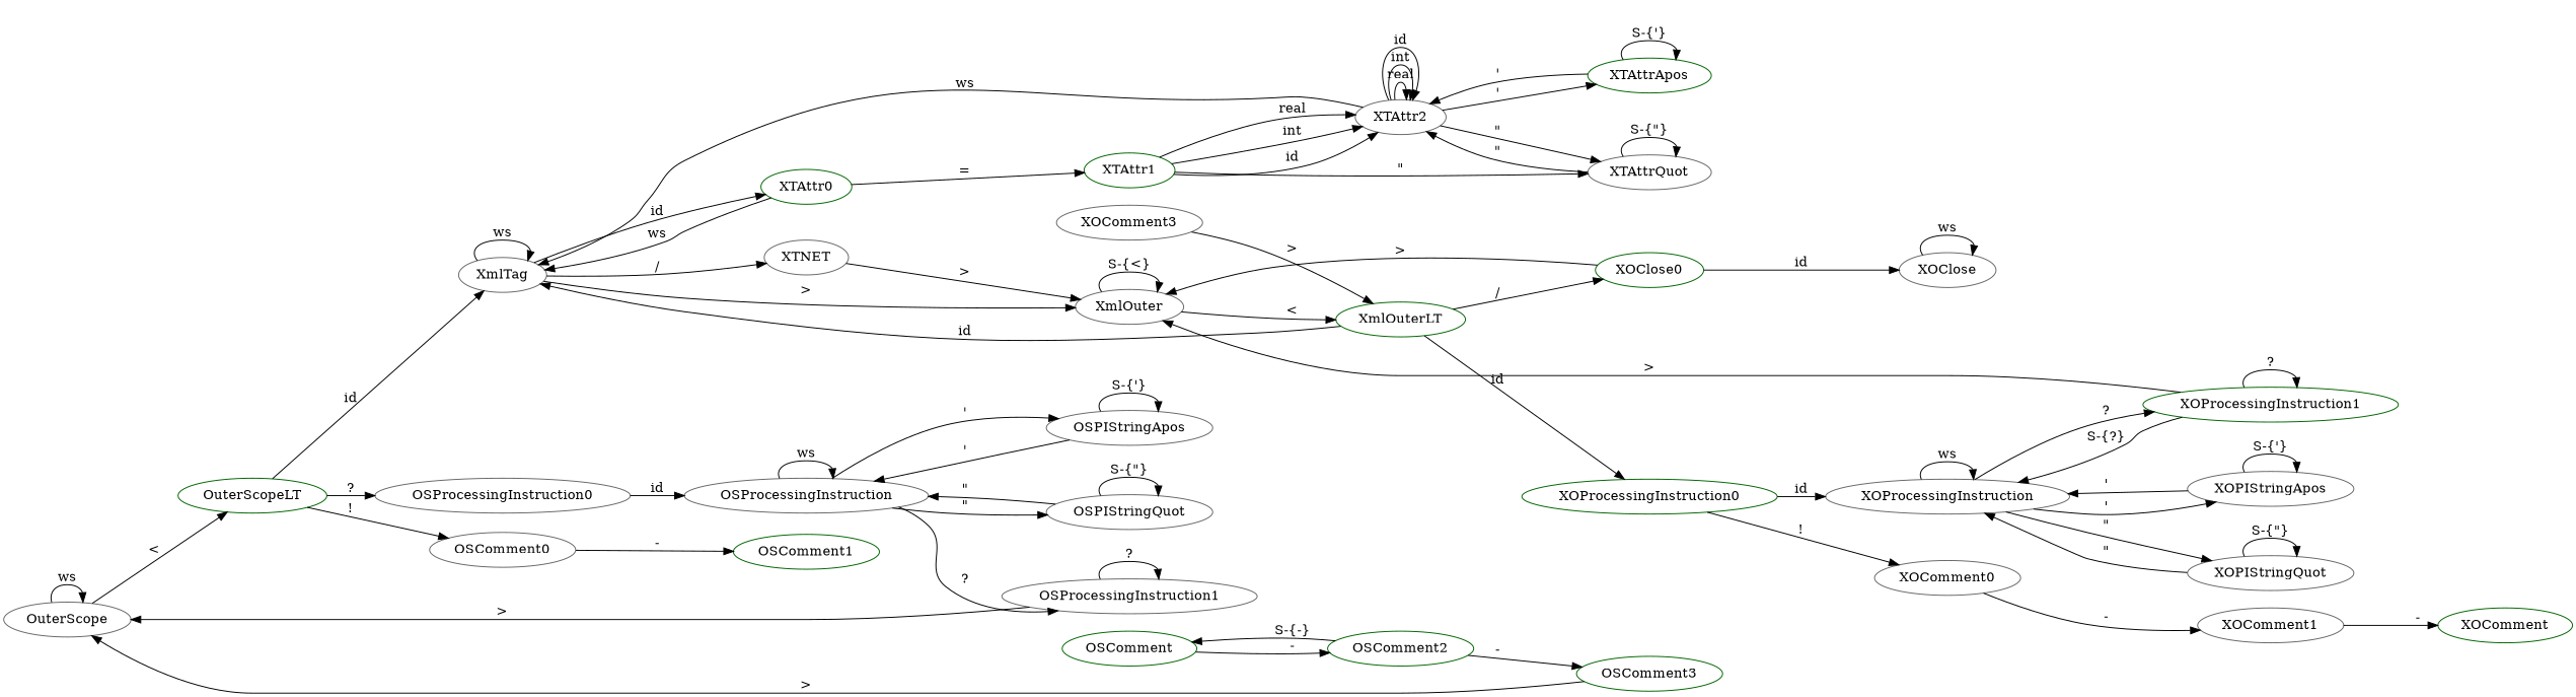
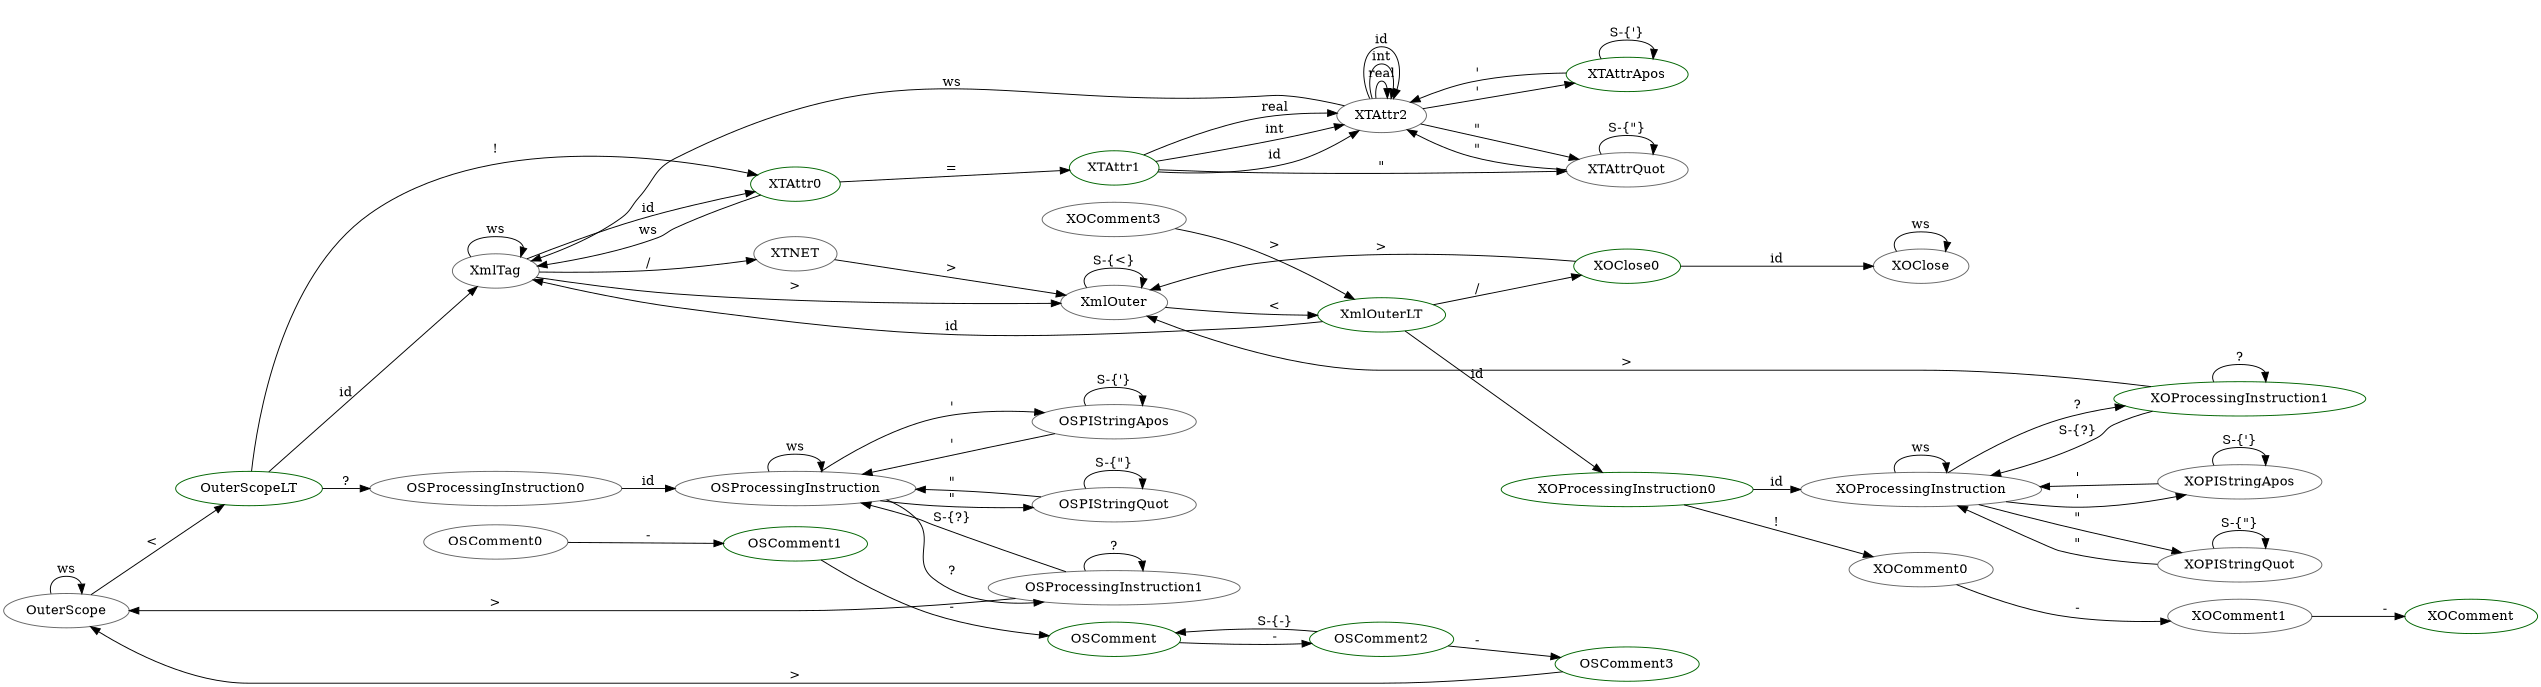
  digraph {
    rankdir=LR
    node [color=gray40]
    OuterScope
    OuterScopeLT [color=darkgreen]
    OSComment0
    OSProcessingInstruction0
    XmlTag
    OSComment1 [color=darkgreen]
    OSProcessingInstruction
    XmlOuter
    XTNET
    XTAttr0 [color=darkgreen]
    OSComment [color=darkgreen]
    OSComment2 [color=darkgreen]
    OSComment3 [color=darkgreen]
    OSProcessingInstruction1
    OSPIStringQuot
    OSPIStringApos
    XmlOuterLT [color=darkgreen]
    XOClose0 [color=darkgreen]
    XOProcessingInstruction0 [color=darkgreen]
    XOClose
    XOComment0
    XOComment1
    XOProcessingInstruction
    XOComment [color=darkgreen]
    XOComment3
    XOProcessingInstruction1 [color=darkgreen]
    XOPIStringQuot
    XOPIStringApos
    XTAttr1 [color=darkgreen]
    XTAttr2
    XTAttrQuot
    XTAttrApos [color=darkgreen]
    OuterScope -> OuterScope [label=ws]
    OuterScope -> OuterScopeLT [label="<"]
-   OuterScopeLT -> OSComment0 [label="!"]
+   OuterScopeLT -> XTAttr0 [label="!"]
    OuterScopeLT -> OSProcessingInstruction0 [label="?"]
    OuterScopeLT -> XmlTag [label=id]
    OSComment0 -> OSComment1 [label="-"]
    OSProcessingInstruction0 -> OSProcessingInstruction [label=id]
    XmlTag -> XmlTag [label=ws]
    XmlTag -> XmlOuter [label=">"]
    XmlTag -> XTNET [label="/"]
    XmlTag -> XTAttr0 [label=id]
+   OSComment1 -> OSComment [label="-"]
    OSProcessingInstruction -> OSProcessingInstruction [label=ws]
    OSProcessingInstruction -> OSProcessingInstruction1 [label="?"]
    OSProcessingInstruction -> OSPIStringQuot [label="\""]
    OSProcessingInstruction -> OSPIStringApos [label="'"]
    XmlOuter -> XmlOuter [label="S-{<}"]
    XmlOuter -> XmlOuterLT [label="<"]
    XTNET -> XmlOuter [label=">"]
    XTAttr0 -> XmlTag [label=ws]
    XTAttr0 -> XTAttr1 [label="="]
    OSComment -> OSComment2 [label="-"]
    OSComment2 -> OSComment [label="S-{-}"]
    OSComment2 -> OSComment3 [label="-"]
    OSComment3 -> OuterScope [label=">"]
    OSProcessingInstruction1 -> OuterScope [label=">"]
+   OSProcessingInstruction1 -> OSProcessingInstruction [label="S-{?}"]
    OSProcessingInstruction1 -> OSProcessingInstruction1 [label="?"]
    OSPIStringQuot -> OSProcessingInstruction [label="\""]
    OSPIStringQuot -> OSPIStringQuot [label="S-{\"}"]
    OSPIStringApos -> OSProcessingInstruction [label="'"]
    OSPIStringApos -> OSPIStringApos [label="S-{'}"]
    XmlOuterLT -> XmlTag [label=id]
    XmlOuterLT -> XOClose0 [label="/"]
    XmlOuterLT -> XOProcessingInstruction0 [label=id]
    XOClose0 -> XmlOuter [label=">"]
    XOClose0 -> XOClose [label=id]
    XOProcessingInstruction0 -> XOComment0 [label="!"]
    XOProcessingInstruction0 -> XOProcessingInstruction [label=id]
    XOClose -> XOClose [label=ws]
    XOComment0 -> XOComment1 [label="-"]
    XOComment1 -> XOComment [label="-"]
    XOProcessingInstruction -> XOProcessingInstruction [label=ws]
    XOProcessingInstruction -> XOProcessingInstruction1 [label="?"]
    XOProcessingInstruction -> XOPIStringQuot [label="\""]
    XOProcessingInstruction -> XOPIStringApos [label="'"]
    XOComment3 -> XmlOuterLT [label=">"]
    XOProcessingInstruction1 -> XmlOuter [label=">"]
    XOProcessingInstruction1 -> XOProcessingInstruction [label="S-{?}"]
    XOProcessingInstruction1 -> XOProcessingInstruction1 [label="?"]
    XOPIStringQuot -> XOProcessingInstruction [label="\""]
    XOPIStringQuot -> XOPIStringQuot [label="S-{\"}"]
    XOPIStringApos -> XOProcessingInstruction [label="'"]
    XOPIStringApos -> XOPIStringApos [label="S-{'}"]
    XTAttr1 -> XTAttr2 [label=real]
    XTAttr1 -> XTAttr2 [label=int]
    XTAttr1 -> XTAttr2 [label=id]
    XTAttr1 -> XTAttrQuot [label="\""]
    XTAttr2 -> XmlTag [label=ws]
    XTAttr2 -> XTAttr2 [label=real]
    XTAttr2 -> XTAttr2 [label=int]
    XTAttr2 -> XTAttr2 [label=id]
    XTAttr2 -> XTAttrQuot [label="\""]
    XTAttr2 -> XTAttrApos [label="'"]
    XTAttrQuot -> XTAttr2 [label="\""]
    XTAttrQuot -> XTAttrQuot [label="S-{\"}"]
    XTAttrApos -> XTAttr2 [label="'"]
    XTAttrApos -> XTAttrApos [label="S-{'}"]
  }
